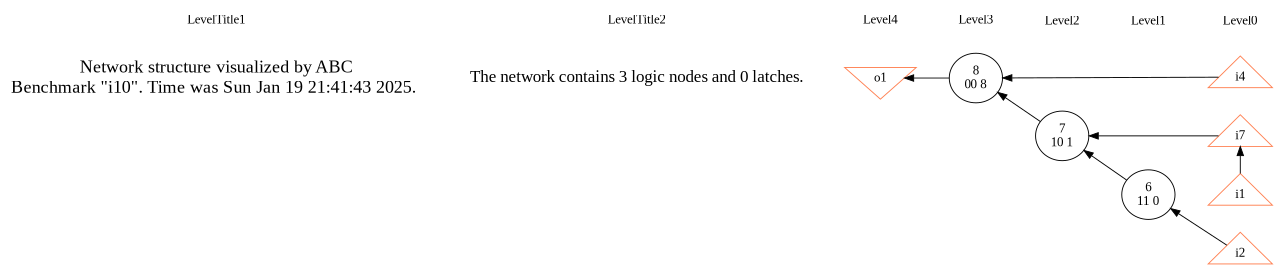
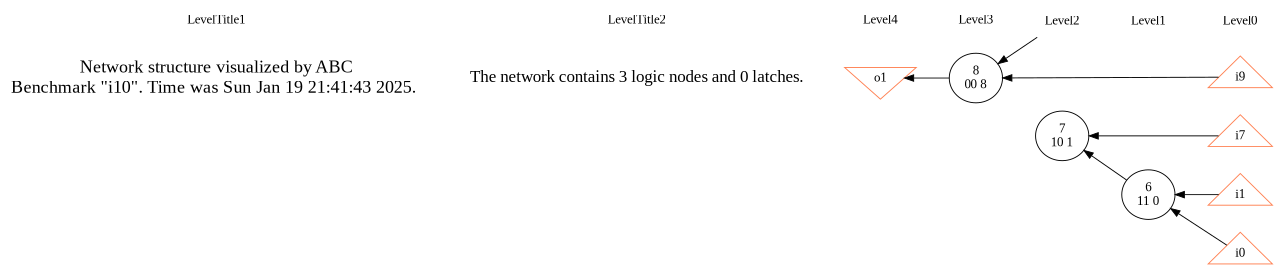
  digraph {
    fontname="Liberation Serif"
    rankdir=LR
    node [fontname="Liberation Serif" shape=plaintext]
    edge [dir=back fontname="Liberation Serif" style=invis]
    LevelTitle1
    LevelTitle2
    Level4
    Level3
    Level2
    Level1
    Level0
    n8 [fontsize=20 label="Network structure visualized by ABC\nBenchmark \"i10\". Time was Sun Jan 19 21:41:43 2025. "]
    n9 [fontsize=18 label="The network contains 3 logic nodes and 0 latches.\n"]
    n10 [color=coral fillcolor=coral label=o1 shape=invtriangle]
    n11 [label="8\n00 8" shape=ellipse]
    n12 [label="7\n10 1" shape=ellipse]
    n13 [label="6\n11 0" shape=ellipse]
    n14 [color=coral fillcolor=coral label=i1 shape=triangle]
-   n15 [color=coral fillcolor=coral label=i2 shape=triangle]
+   n15 [color=coral fillcolor=coral label=i0 shape=triangle]
    n16 [color=coral fillcolor=coral label=i7 shape=triangle]
-   n17 [color=coral fillcolor=coral label=i4 shape=triangle]
+   n17 [color=coral fillcolor=coral label=i9 shape=triangle]
    subgraph sub_1 {
      LevelTitle1
      LevelTitle2
      Level4
      Level3
      Level2
      Level1
      Level0
    }
    subgraph sub_2 {
      rank=same
      LevelTitle1
      n8
    }
    subgraph sub_3 {
      rank=same
      LevelTitle2
      n9
    }
    subgraph sub_4 {
      rank=same
      Level4
      n10
    }
    subgraph sub_5 {
      rank=same
      Level3
      n11
    }
    subgraph sub_6 {
      rank=same
      Level2
      n12
    }
    subgraph sub_7 {
      rank=same
      Level1
      n13
    }
    subgraph sub_8 {
      rank=same
      Level0
      n14
      n15
      n16
      n17
    }
    LevelTitle1 -> LevelTitle2
    LevelTitle2 -> Level4
    Level4 -> Level3
    Level3 -> Level2
    Level2 -> Level1
    Level1 -> Level0
    n8 -> n9
    n9 -> n10
    n10 -> n11 [style=solid]
-   n11 -> n12 [style=solid]
+   n11 -> Level2 [style=solid]
    n11 -> n17 [style=solid]
    n12 -> n13 [style=solid]
    n12 -> n16 [style=solid]
-   n16 -> n14 [style=solid]
+   n13 -> n14 [style=solid]
    n13 -> n15 [style=solid]
  }
